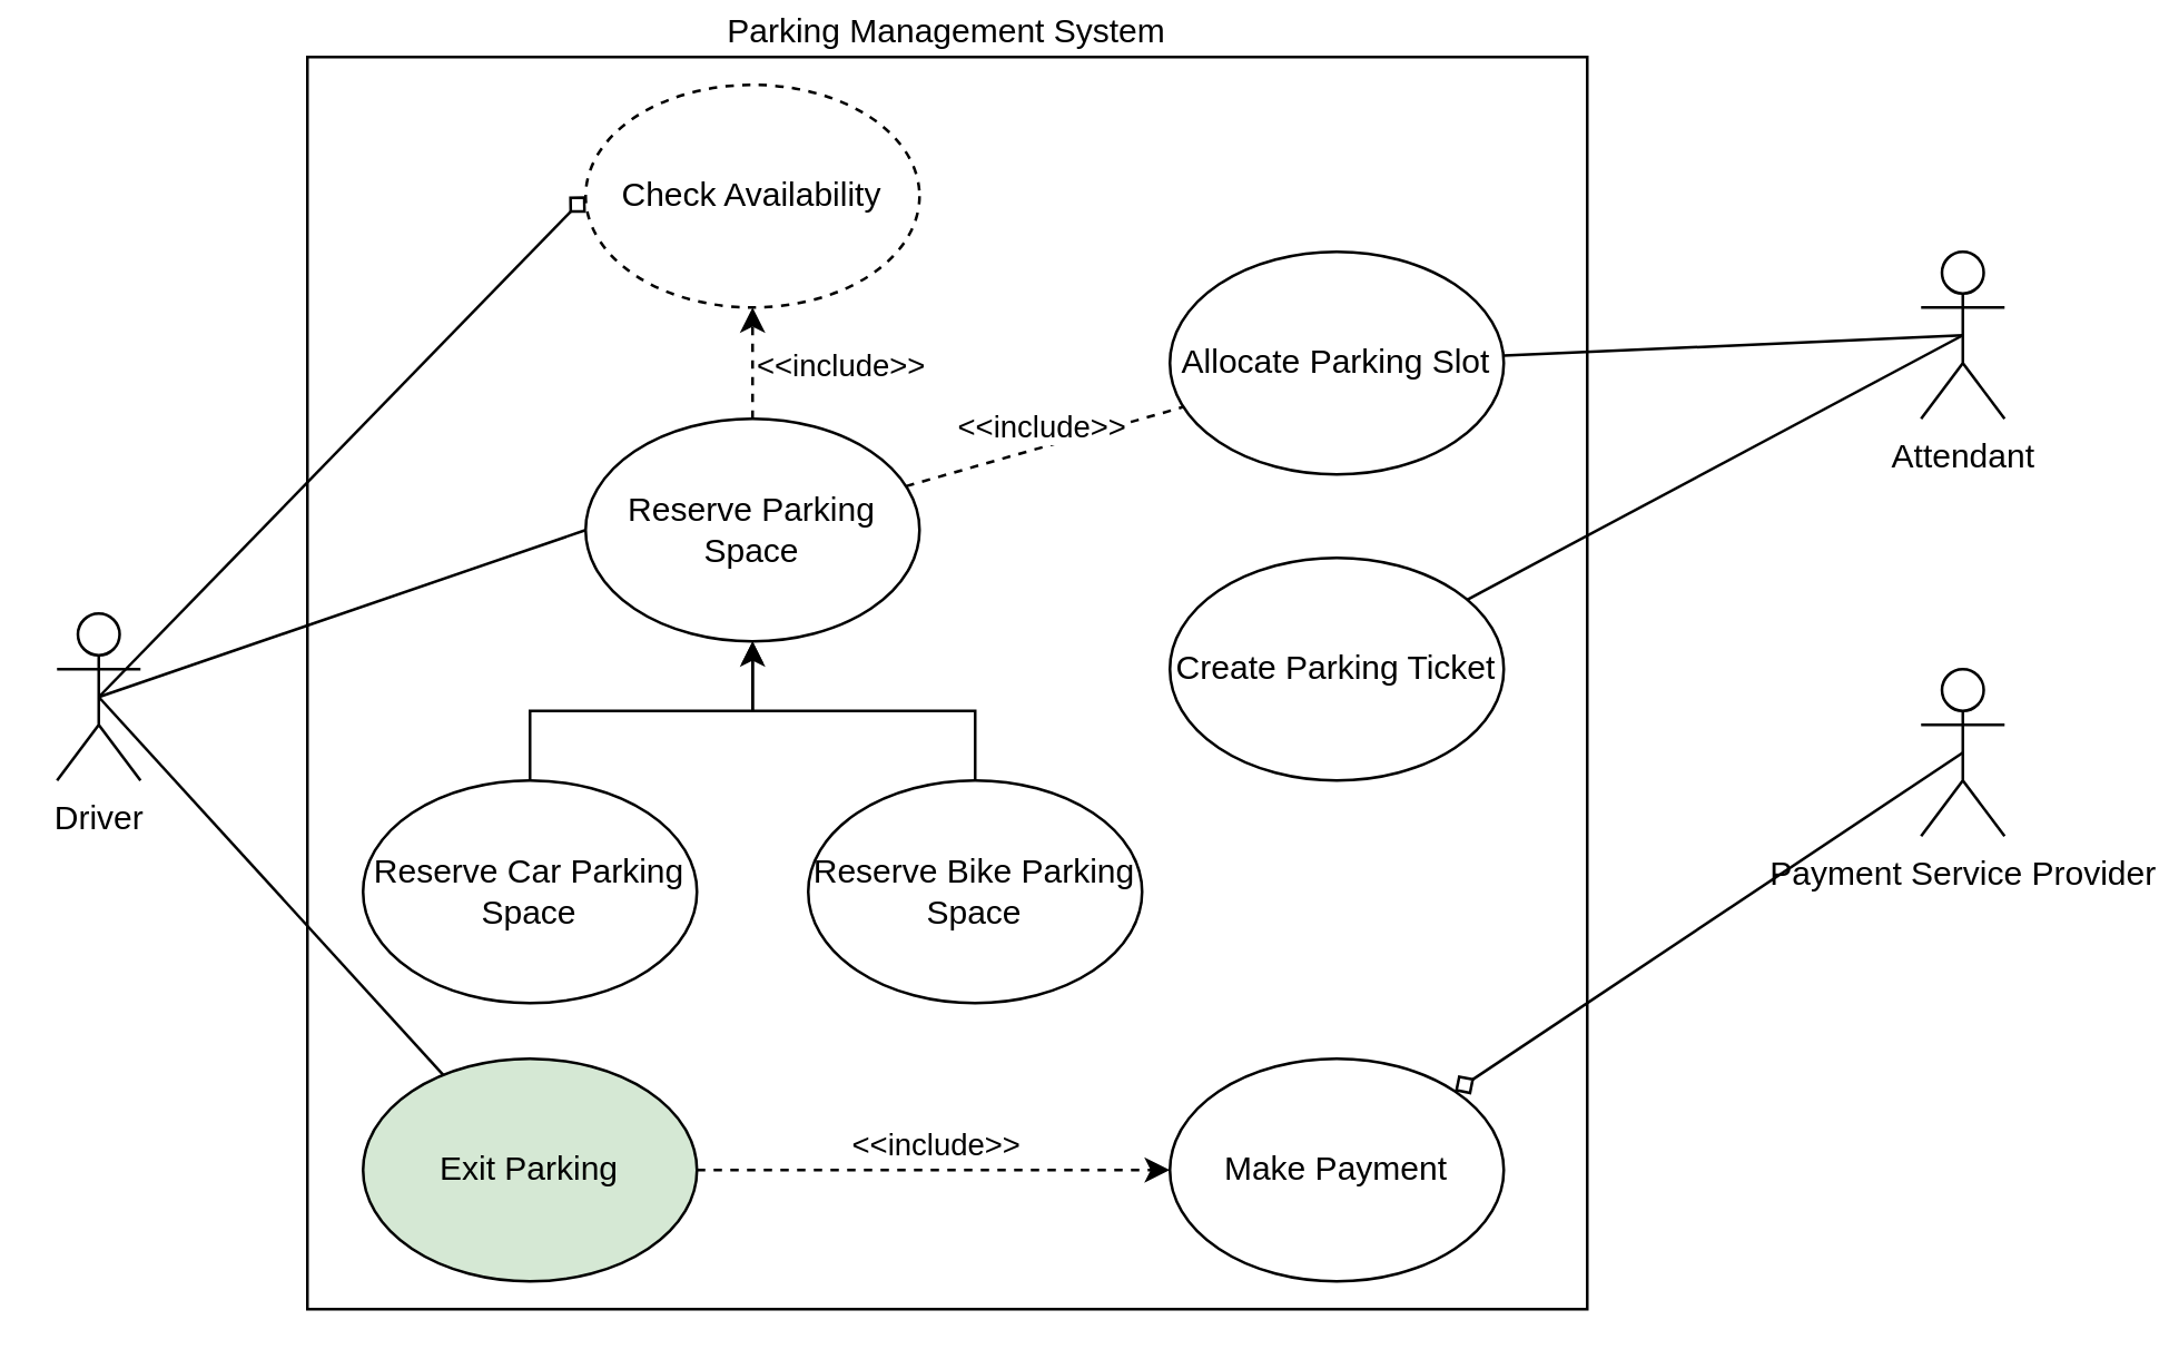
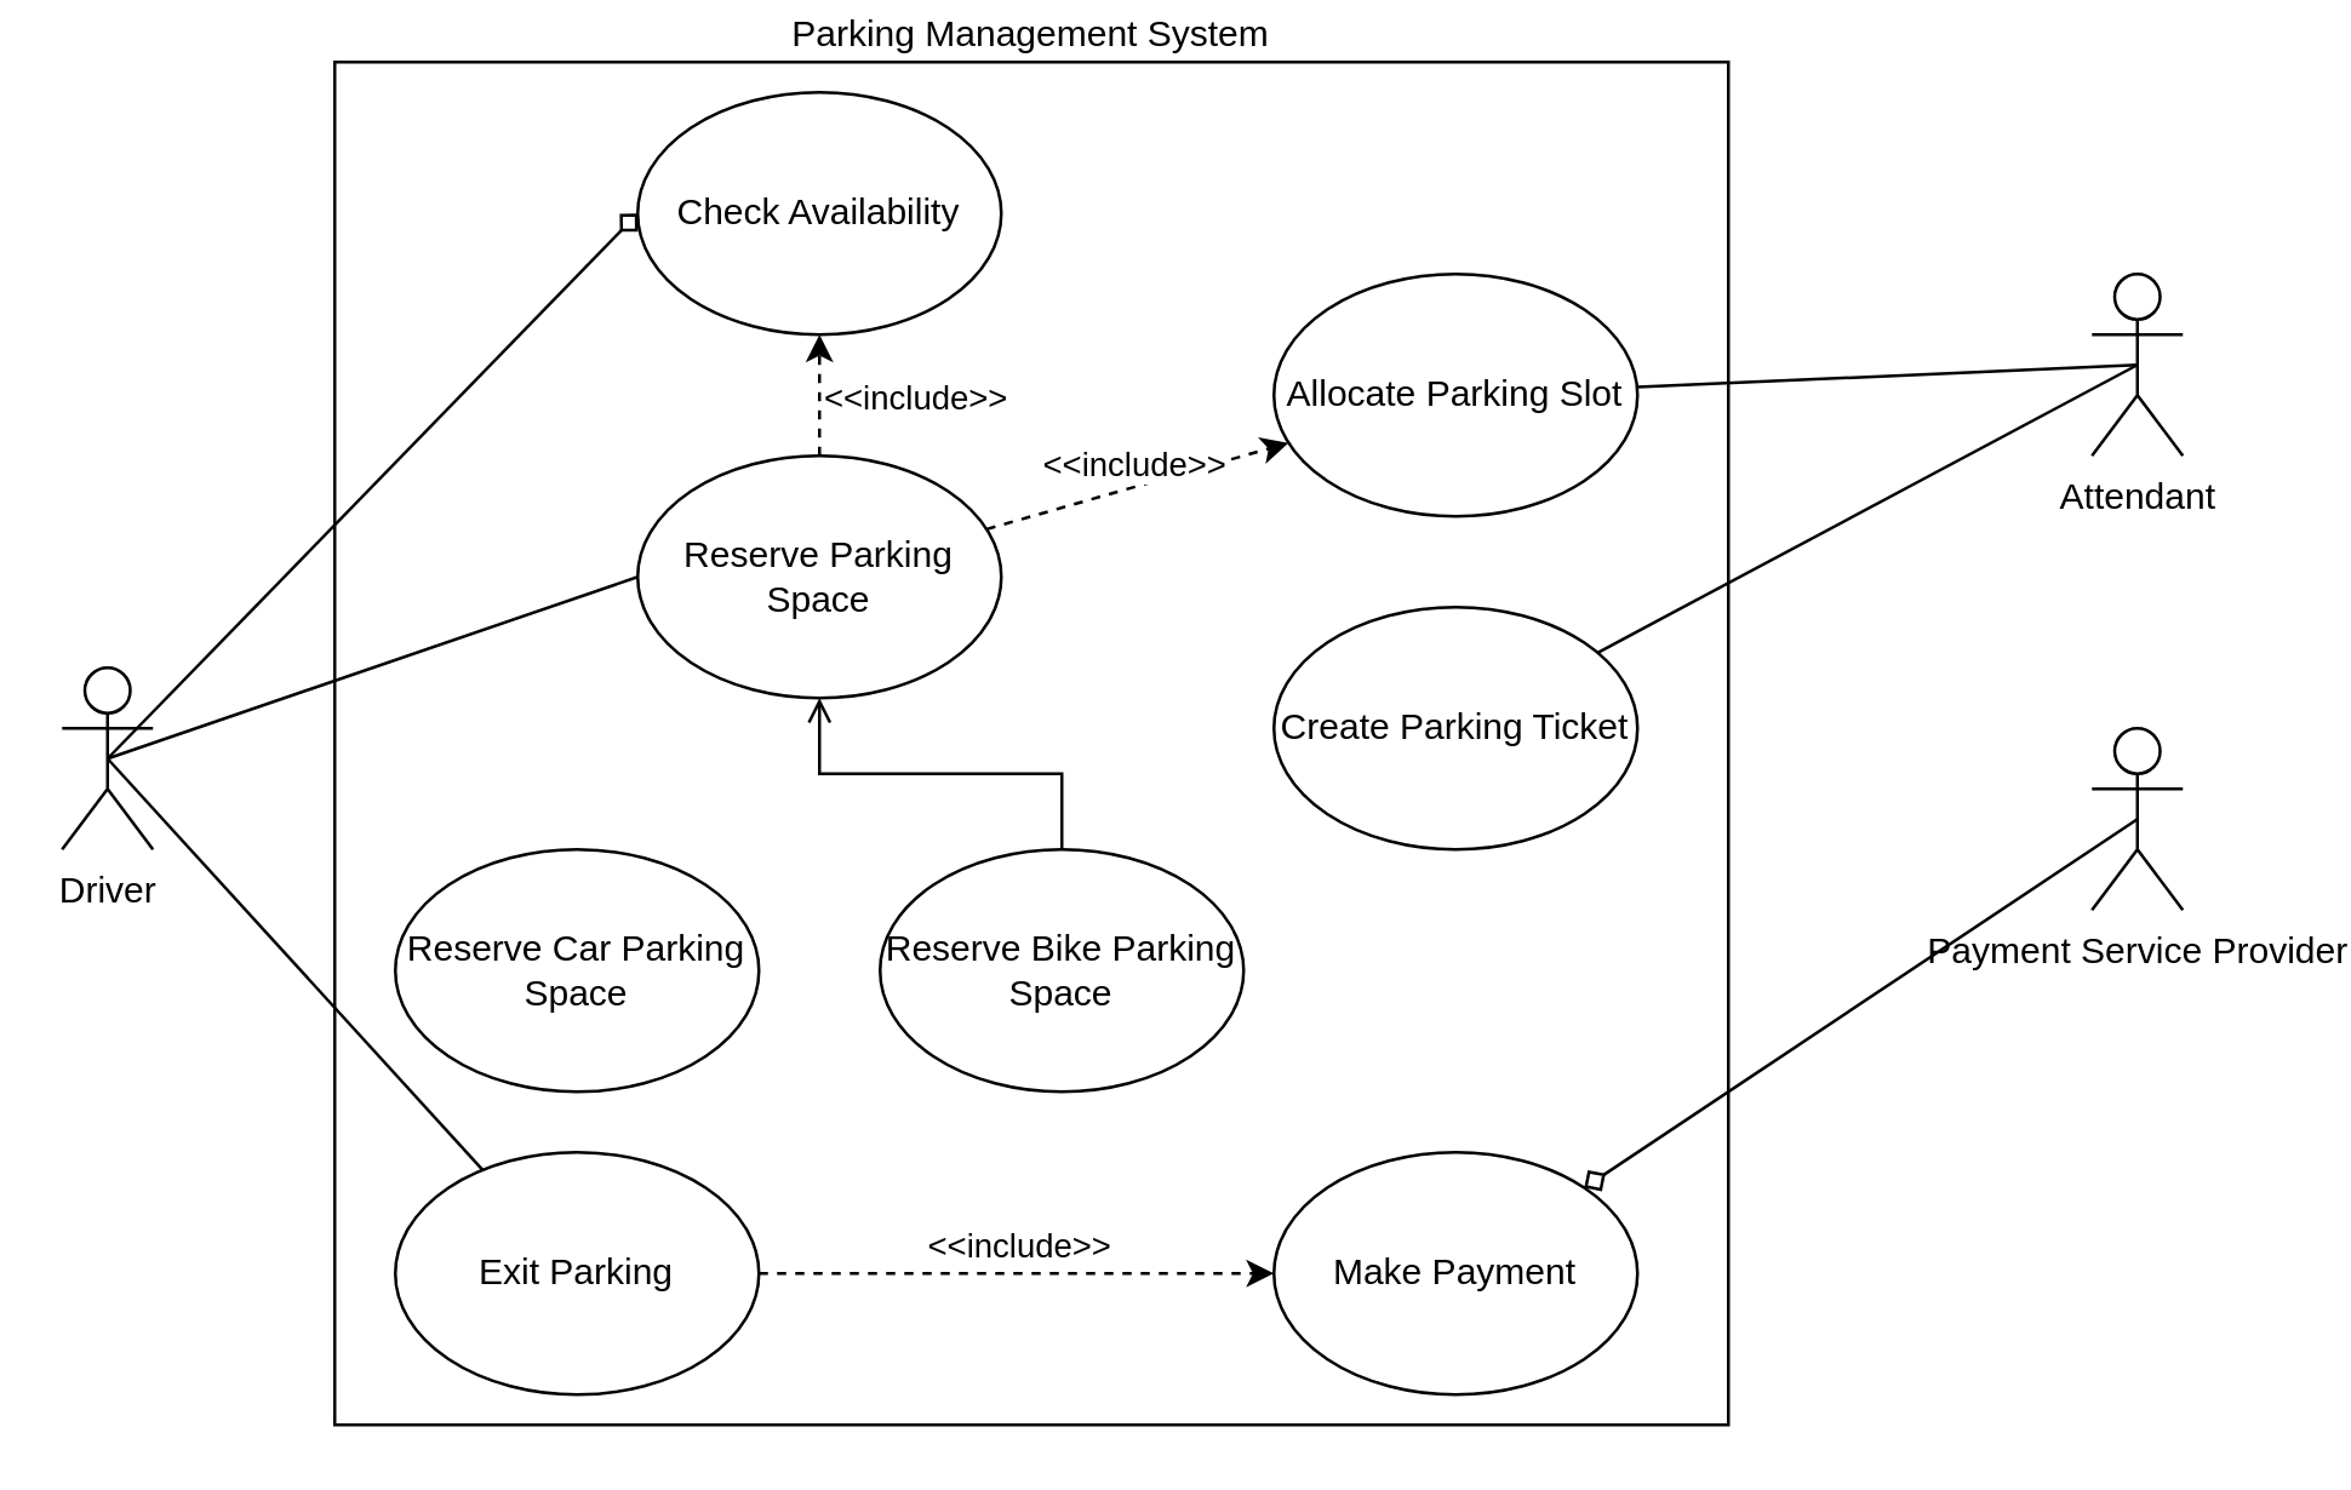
  <mxCell id="0" />
  <mxCell id="1" parent="0" />
  <mxCell id="2" style="rounded=0;orthogonalLoop=1;jettySize=auto;html=1;exitX=0.5;exitY=0.5;exitDx=0;exitDy=0;exitPerimeter=0;entryX=0;entryY=0.5;entryDx=0;entryDy=0;endArrow=diamond;endFill=0;" parent="1" source="5" target="6" edge="1"><mxGeometry relative="1" as="geometry" /></mxCell>
  <mxCell id="3" style="rounded=0;orthogonalLoop=1;jettySize=auto;html=1;exitX=0.5;exitY=0.5;exitDx=0;exitDy=0;exitPerimeter=0;entryX=0;entryY=0.5;entryDx=0;entryDy=0;endArrow=none;endFill=0;" parent="1" source="5" target="11" edge="1"><mxGeometry relative="1" as="geometry" /></mxCell>
  <mxCell id="4" style="rounded=0;orthogonalLoop=1;jettySize=auto;html=1;exitX=0.5;exitY=0.5;exitDx=0;exitDy=0;exitPerimeter=0;endArrow=none;endFill=0;" parent="1" source="5" target="25" edge="1"><mxGeometry relative="1" as="geometry" /></mxCell>
  <mxCell id="5" value="Driver" style="shape=umlActor;verticalLabelPosition=bottom;verticalAlign=top;html=1;outlineConnect=0;portConstraintRotation=0;connectable=1;snapToPoint=0;" parent="1" vertex="1"><mxGeometry x="20" y="220" width="30" height="60" as="geometry" /></mxCell>
- <mxCell id="6" value="Check Availability" style="ellipse;whiteSpace=wrap;html=1;dashed=1;" parent="1" vertex="1"><mxGeometry x="210" y="30" width="120" height="80" as="geometry" /></mxCell>
+ <mxCell id="6" value="Check Availability" style="ellipse;whiteSpace=wrap;html=1;" parent="1" vertex="1"><mxGeometry x="210" y="30" width="120" height="80" as="geometry" /></mxCell>
  <mxCell id="7" value="" style="rounded=0;orthogonalLoop=1;jettySize=auto;html=1;dashed=1;labelPosition=center;verticalLabelPosition=middle;align=center;verticalAlign=middle;" parent="1" source="11" target="6" edge="1"><mxGeometry relative="1" as="geometry" /></mxCell>
  <mxCell id="8" value="&amp;lt;&amp;lt;include&amp;gt;&amp;gt;" style="edgeLabel;html=1;align=left;verticalAlign=middle;resizable=0;points=[];labelPosition=right;verticalLabelPosition=middle;" parent="7" vertex="1" connectable="0"><mxGeometry x="0.123" relative="1" as="geometry"><mxPoint y="2" as="offset" /></mxGeometry></mxCell>
- <mxCell id="9" value="" style="rounded=0;orthogonalLoop=1;jettySize=auto;html=1;dashed=1;endArrow=none;" parent="1" source="11" target="16" edge="1"><mxGeometry relative="1" as="geometry" /></mxCell>
+ <mxCell id="9" value="" style="rounded=0;orthogonalLoop=1;jettySize=auto;html=1;dashed=1;" parent="1" source="11" target="16" edge="1"><mxGeometry relative="1" as="geometry" /></mxCell>
  <mxCell id="10" value="&amp;lt;&amp;lt;include&amp;gt;&amp;gt;" style="edgeLabel;html=1;align=center;verticalAlign=bottom;resizable=0;points=[];labelPosition=center;verticalLabelPosition=top;" parent="9" vertex="1" connectable="0"><mxGeometry x="-0.029" relative="1" as="geometry"><mxPoint as="offset" /></mxGeometry></mxCell>
  <mxCell id="11" value="Reserve Parking Space" style="ellipse;whiteSpace=wrap;html=1;" parent="1" vertex="1"><mxGeometry x="210" y="150" width="120" height="80" as="geometry" /></mxCell>
- <mxCell id="12" value="" style="edgeStyle=orthogonalEdgeStyle;rounded=0;orthogonalLoop=1;jettySize=auto;html=1;" parent="1" source="13" target="11" edge="1"><mxGeometry relative="1" as="geometry" /></mxCell>
  <mxCell id="13" value="Reserve Car Parking Space" style="ellipse;whiteSpace=wrap;html=1;" parent="1" vertex="1"><mxGeometry x="130" y="280" width="120" height="80" as="geometry" /></mxCell>
  <mxCell id="14" value="" style="edgeStyle=orthogonalEdgeStyle;rounded=0;orthogonalLoop=1;jettySize=auto;html=1;endArrow=open;" parent="1" source="15" target="11" edge="1"><mxGeometry relative="1" as="geometry" /></mxCell>
  <mxCell id="15" value="Reserve Bike Parking Space" style="ellipse;whiteSpace=wrap;html=1;" parent="1" vertex="1"><mxGeometry x="290" y="280" width="120" height="80" as="geometry" /></mxCell>
  <mxCell id="16" value="Allocate Parking Slot" style="ellipse;whiteSpace=wrap;html=1;" parent="1" vertex="1"><mxGeometry x="420" y="90" width="120" height="80" as="geometry" /></mxCell>
  <mxCell id="17" style="rounded=0;orthogonalLoop=1;jettySize=auto;html=1;exitX=0.5;exitY=0.5;exitDx=0;exitDy=0;exitPerimeter=0;endArrow=none;endFill=0;" parent="1" source="19" target="16" edge="1"><mxGeometry relative="1" as="geometry" /></mxCell>
  <mxCell id="18" style="rounded=0;orthogonalLoop=1;jettySize=auto;html=1;exitX=0.5;exitY=0.5;exitDx=0;exitDy=0;exitPerimeter=0;endArrow=none;endFill=0;" parent="1" source="19" target="26" edge="1"><mxGeometry relative="1" as="geometry" /></mxCell>
  <mxCell id="19" value="Attendant" style="shape=umlActor;verticalLabelPosition=bottom;verticalAlign=top;html=1;outlineConnect=0;portConstraintRotation=0;connectable=1;snapToPoint=0;" parent="1" vertex="1"><mxGeometry x="690" y="90" width="30" height="60" as="geometry" /></mxCell>
  <mxCell id="20" value="Make Payment" style="ellipse;whiteSpace=wrap;html=1;" parent="1" vertex="1"><mxGeometry x="420" y="380" width="120" height="80" as="geometry" /></mxCell>
  <mxCell id="21" style="rounded=0;orthogonalLoop=1;jettySize=auto;html=1;exitX=0.5;exitY=0.5;exitDx=0;exitDy=0;exitPerimeter=0;endArrow=diamond;endFill=0;" parent="1" source="22" target="20" edge="1"><mxGeometry relative="1" as="geometry" /></mxCell>
  <mxCell id="22" value="Payment Service Provider" style="shape=umlActor;verticalLabelPosition=bottom;verticalAlign=top;html=1;outlineConnect=0;portConstraintRotation=0;connectable=1;snapToPoint=0;" parent="1" vertex="1"><mxGeometry x="690" y="240" width="30" height="60" as="geometry" /></mxCell>
  <mxCell id="23" style="edgeStyle=orthogonalEdgeStyle;rounded=0;orthogonalLoop=1;jettySize=auto;html=1;dashed=1;" parent="1" source="25" target="20" edge="1"><mxGeometry relative="1" as="geometry" /></mxCell>
  <mxCell id="24" value="&amp;lt;&amp;lt;include&amp;gt;&amp;gt;" style="edgeLabel;html=1;align=center;verticalAlign=bottom;resizable=0;points=[];labelPosition=center;verticalLabelPosition=top;" parent="23" vertex="1" connectable="0"><mxGeometry x="-0.005" y="1" relative="1" as="geometry"><mxPoint as="offset" /></mxGeometry></mxCell>
- <mxCell id="25" value="Exit Parking" style="ellipse;whiteSpace=wrap;html=1;fillColor=#d5e8d4;" parent="1" vertex="1"><mxGeometry x="130" y="380" width="120" height="80" as="geometry" /></mxCell>
+ <mxCell id="25" value="Exit Parking" style="ellipse;whiteSpace=wrap;html=1;" parent="1" vertex="1"><mxGeometry x="130" y="380" width="120" height="80" as="geometry" /></mxCell>
  <mxCell id="26" value="Create Parking Ticket" style="ellipse;whiteSpace=wrap;html=1;" parent="1" vertex="1"><mxGeometry x="420" y="200" width="120" height="80" as="geometry" /></mxCell>
  <mxCell id="27" value="Parking Management System" style="rounded=0;whiteSpace=wrap;html=1;fillColor=none;labelPosition=center;verticalLabelPosition=top;align=center;verticalAlign=bottom;" parent="1" vertex="1"><mxGeometry x="110" y="20" width="460" height="450" as="geometry" /></mxCell>
